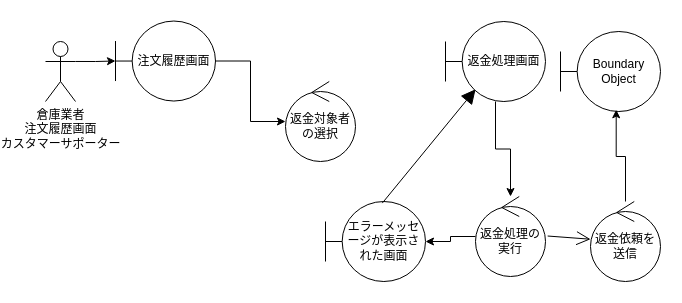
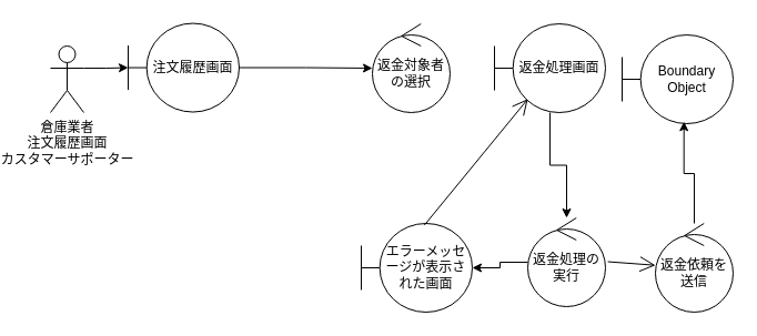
  <mxCell id="0" />
  <mxCell id="1" parent="0" />
  <mxCell id="2" style="edgeStyle=orthogonalEdgeStyle;rounded=0;orthogonalLoop=1;jettySize=auto;html=1;exitX=1;exitY=0.333;exitDx=0;exitDy=0;exitPerimeter=0;" edge="1" parent="1" source="3" target="4"><mxGeometry relative="1" as="geometry"><mxPoint x="140" y="60.538" as="targetPoint" /></mxGeometry></mxCell>
  <mxCell id="3" value="倉庫業者&lt;div&gt;注文履歴画面&lt;/div&gt;&lt;div&gt;カスタマーサポーター&lt;/div&gt;" style="shape=umlActor;verticalLabelPosition=bottom;verticalAlign=top;html=1;" vertex="1" parent="1"><mxGeometry x="20" y="41" width="30" height="60" as="geometry" /></mxCell>
  <mxCell id="4" value="注文履歴画面" style="shape=umlBoundary;whiteSpace=wrap;html=1;" vertex="1" parent="1"><mxGeometry x="90" y="20.538" width="100" height="80" as="geometry" /></mxCell>
  <mxCell id="5" value="" style="edgeStyle=orthogonalEdgeStyle;rounded=0;orthogonalLoop=1;jettySize=auto;html=1;" edge="1" parent="1" source="4" target="6"><mxGeometry relative="1" as="geometry"><mxPoint x="330" y="60.538" as="targetPoint" /><mxPoint x="190" y="61" as="sourcePoint" /></mxGeometry></mxCell>
- <mxCell id="6" value="返金対象者の選択" style="ellipse;shape=umlControl;whiteSpace=wrap;html=1;" vertex="1" parent="1"><mxGeometry x="260" y="81" width="70" height="80" as="geometry" /></mxCell>
+ <mxCell id="6" value="返金対象者の選択" style="ellipse;shape=umlControl;whiteSpace=wrap;html=1;" vertex="1" parent="1"><mxGeometry x="310" y="21" width="70" height="80" as="geometry" /></mxCell>
  <mxCell id="7" style="edgeStyle=orthogonalEdgeStyle;rounded=0;orthogonalLoop=1;jettySize=auto;html=1;" edge="1" parent="1" source="8" target="10"><mxGeometry relative="1" as="geometry"><mxPoint x="590" y="61" as="targetPoint" /></mxGeometry></mxCell>
  <mxCell id="8" value="返金処理画面" style="shape=umlBoundary;whiteSpace=wrap;html=1;" vertex="1" parent="1"><mxGeometry x="420" y="21" width="100" height="80" as="geometry" /></mxCell>
  <mxCell id="9" style="edgeStyle=orthogonalEdgeStyle;rounded=0;orthogonalLoop=1;jettySize=auto;html=1;" edge="1" parent="1" source="10" target="11"><mxGeometry relative="1" as="geometry"><mxPoint x="350" y="241" as="targetPoint" /></mxGeometry></mxCell>
  <mxCell id="10" value="返金処理の実行" style="ellipse;shape=umlControl;whiteSpace=wrap;html=1;" vertex="1" parent="1"><mxGeometry x="450" y="196" width="70" height="80" as="geometry" /></mxCell>
  <mxCell id="11" value="エラーメッセージが表示された画面" style="shape=umlBoundary;whiteSpace=wrap;html=1;" vertex="1" parent="1"><mxGeometry x="300" y="201" width="100" height="80" as="geometry" /></mxCell>
- <mxCell id="12" value="" style="endArrow=block;endFill=1;endSize=12;html=1;rounded=0;exitX=0.568;exitY=0.02;exitDx=0;exitDy=0;exitPerimeter=0;entryX=0.301;entryY=0.847;entryDx=0;entryDy=0;entryPerimeter=0;" edge="1" parent="1" source="11" target="8"><mxGeometry width="160" relative="1" as="geometry"><mxPoint x="590" y="151" as="sourcePoint" /><mxPoint x="750" y="151" as="targetPoint" /></mxGeometry></mxCell>
+ <mxCell id="12" value="" style="endArrow=open;endFill=1;endSize=12;html=1;rounded=0;exitX=0.568;exitY=0.02;exitDx=0;exitDy=0;exitPerimeter=0;entryX=0.301;entryY=0.847;entryDx=0;entryDy=0;entryPerimeter=0;" edge="1" parent="1" source="11" target="8"><mxGeometry width="160" relative="1" as="geometry"><mxPoint x="590" y="151" as="sourcePoint" /><mxPoint x="750" y="151" as="targetPoint" /></mxGeometry></mxCell>
  <mxCell id="13" value="" style="endArrow=open;endFill=1;endSize=12;html=1;rounded=0;exitX=1.031;exitY=0.494;exitDx=0;exitDy=0;exitPerimeter=0;" edge="1" parent="1" source="10" target="14"><mxGeometry width="160" relative="1" as="geometry"><mxPoint x="590" y="151" as="sourcePoint" /><mxPoint x="600" y="241" as="targetPoint" /></mxGeometry></mxCell>
  <mxCell id="14" value="返金依頼を送信" style="ellipse;shape=umlControl;whiteSpace=wrap;html=1;" vertex="1" parent="1"><mxGeometry x="565" y="201" width="70" height="80" as="geometry" /></mxCell>
  <mxCell id="15" value="Boundary Object" style="shape=umlBoundary;whiteSpace=wrap;html=1;" vertex="1" parent="1"><mxGeometry x="535" y="31" width="100" height="80" as="geometry" /></mxCell>
  <mxCell id="16" style="edgeStyle=orthogonalEdgeStyle;rounded=0;orthogonalLoop=1;jettySize=auto;html=1;entryX=0.557;entryY=0.978;entryDx=0;entryDy=0;entryPerimeter=0;" edge="1" parent="1" source="14" target="15"><mxGeometry relative="1" as="geometry" /></mxCell>
